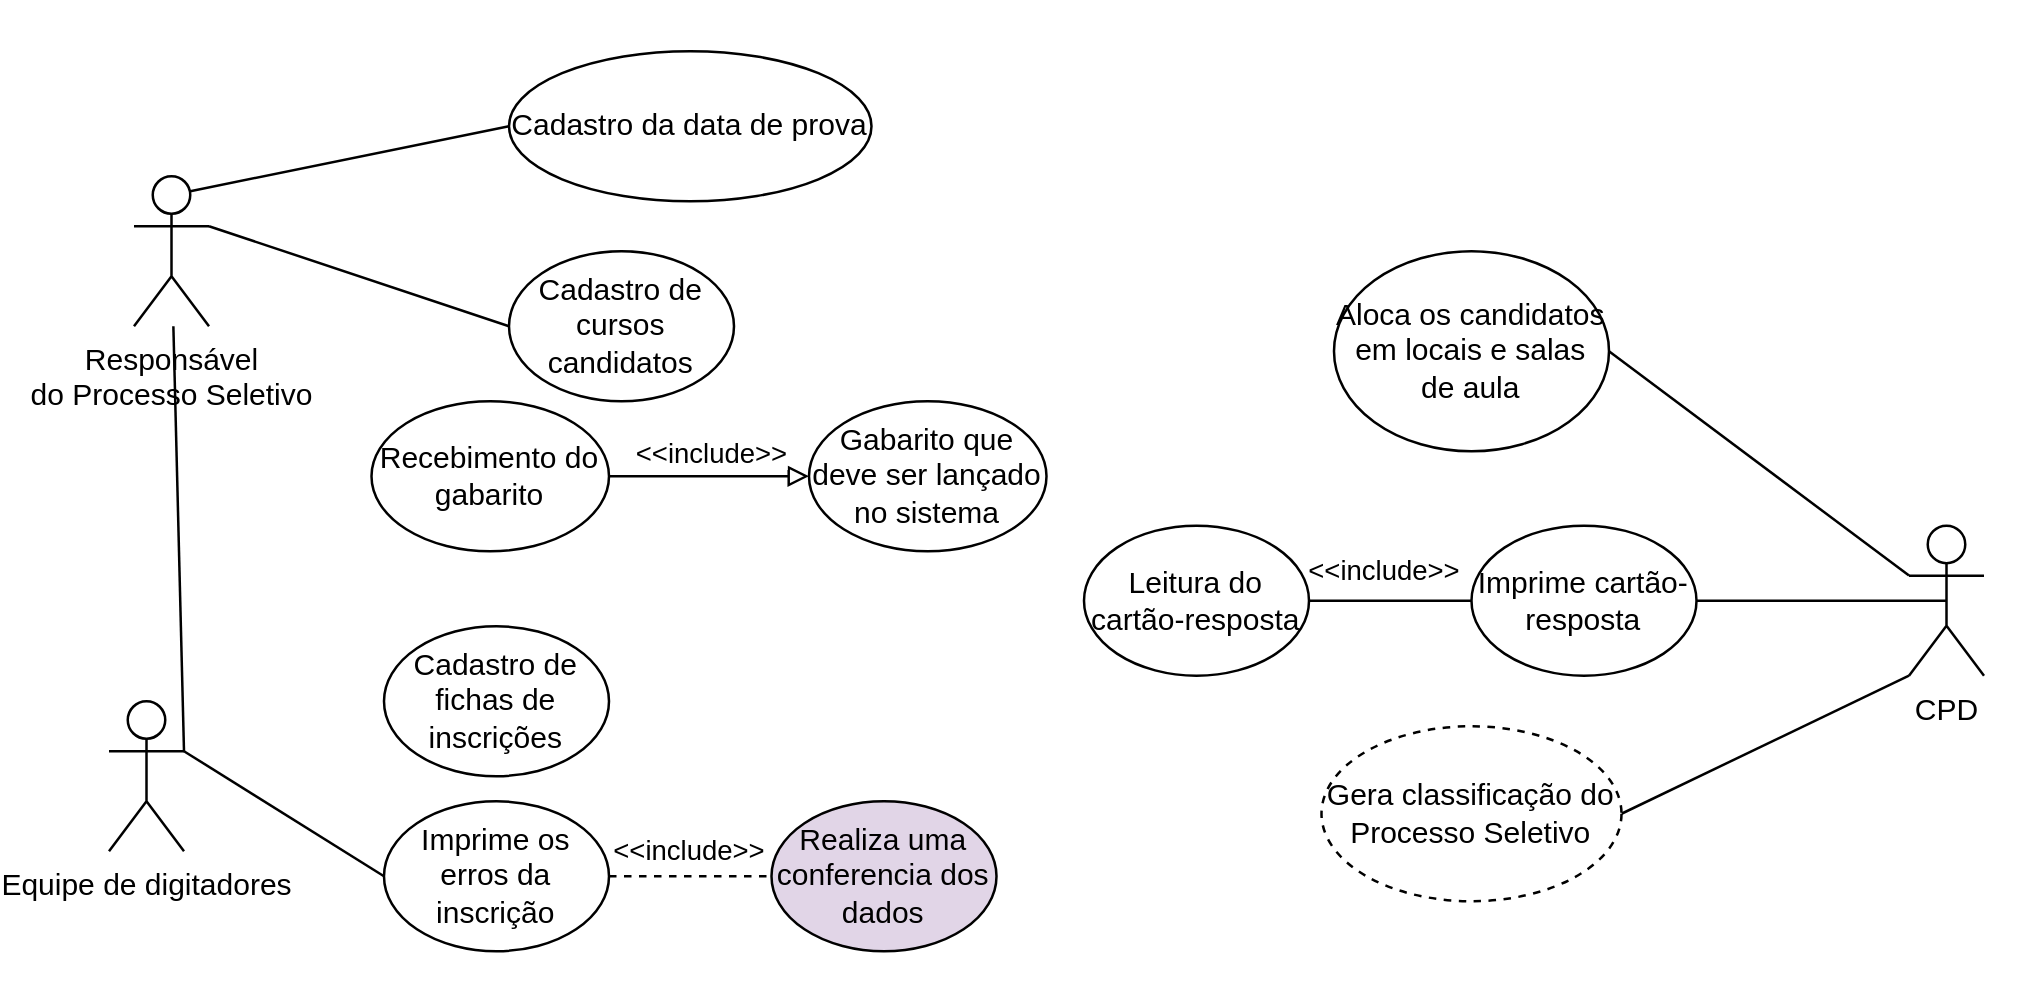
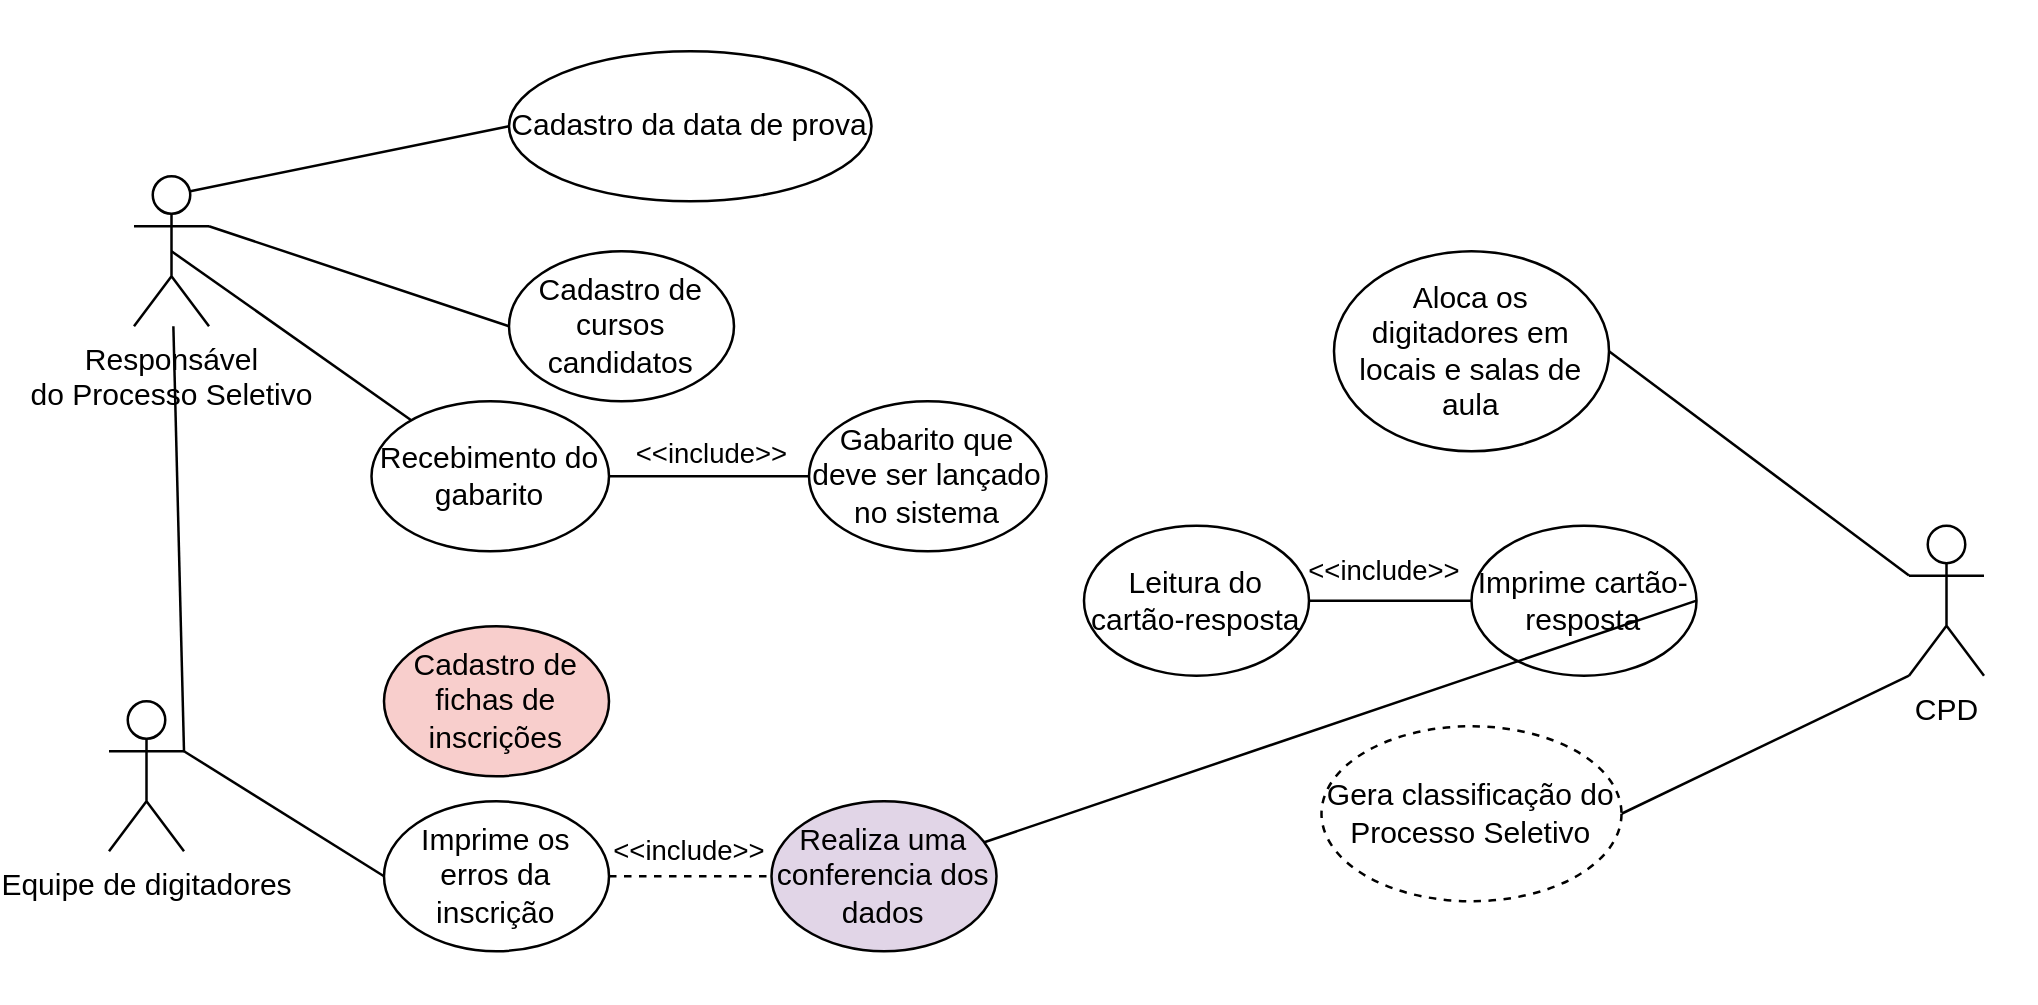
  <mxCell id="0" />
  <mxCell id="1" parent="0" />
+ <mxCell id="2" style="edgeStyle=none;rounded=0;orthogonalLoop=1;jettySize=auto;html=1;exitX=0.5;exitY=0.5;exitDx=0;exitDy=0;exitPerimeter=0;endArrow=none;endFill=0;" parent="1" source="3" target="25" edge="1"><mxGeometry relative="1" as="geometry" /></mxCell>
  <mxCell id="3" value="&lt;div&gt;Responsável&lt;/div&gt;&lt;div&gt;do Processo Seletivo&lt;br&gt;&lt;/div&gt;" style="shape=umlActor;verticalLabelPosition=bottom;verticalAlign=top;html=1;outlineConnect=0;" parent="1" vertex="1"><mxGeometry x="30" y="70" width="30" height="60" as="geometry" /></mxCell>
  <mxCell id="4" value="Cadastro da data de prova" style="ellipse;whiteSpace=wrap;html=1;" parent="1" vertex="1"><mxGeometry x="180" y="20" width="145" height="60" as="geometry" /></mxCell>
  <mxCell id="5" value="Cadastro de cursos candidatos" style="ellipse;whiteSpace=wrap;html=1;" parent="1" vertex="1"><mxGeometry x="180" y="100" width="90" height="60" as="geometry" /></mxCell>
  <mxCell id="6" value="&lt;div&gt;Equipe de digitadores&lt;/div&gt;" style="shape=umlActor;verticalLabelPosition=bottom;verticalAlign=top;html=1;outlineConnect=0;" parent="1" vertex="1"><mxGeometry x="20" y="280" width="30" height="60" as="geometry" /></mxCell>
- <mxCell id="7" value="Cadastro de fichas de inscrições" style="ellipse;whiteSpace=wrap;html=1;" parent="1" vertex="1"><mxGeometry x="130" y="250" width="90" height="60" as="geometry" /></mxCell>
+ <mxCell id="7" value="Cadastro de fichas de inscrições" style="ellipse;whiteSpace=wrap;html=1;fillColor=#f8cecc;" parent="1" vertex="1"><mxGeometry x="130" y="250" width="90" height="60" as="geometry" /></mxCell>
  <mxCell id="8" value="" style="endArrow=none;html=1;exitX=0.75;exitY=0.1;exitDx=0;exitDy=0;exitPerimeter=0;entryX=0;entryY=0.5;entryDx=0;entryDy=0;" parent="1" source="3" target="4" edge="1"><mxGeometry width="50" height="50" relative="1" as="geometry"><mxPoint x="260" y="220" as="sourcePoint" /><mxPoint x="310" y="170" as="targetPoint" /></mxGeometry></mxCell>
  <mxCell id="9" value="" style="endArrow=none;html=1;exitX=1;exitY=0.333;exitDx=0;exitDy=0;exitPerimeter=0;entryX=0;entryY=0.5;entryDx=0;entryDy=0;" parent="1" source="3" target="5" edge="1"><mxGeometry width="50" height="50" relative="1" as="geometry"><mxPoint x="260" y="220" as="sourcePoint" /><mxPoint x="310" y="170" as="targetPoint" /></mxGeometry></mxCell>
  <mxCell id="10" value="" style="endArrow=none;html=1;exitX=1;exitY=0.333;exitDx=0;exitDy=0;exitPerimeter=0;" parent="1" source="6" target="3" edge="1"><mxGeometry width="50" height="50" relative="1" as="geometry"><mxPoint x="260" y="280" as="sourcePoint" /><mxPoint x="310" y="230" as="targetPoint" /></mxGeometry></mxCell>
  <mxCell id="11" style="rounded=0;orthogonalLoop=1;jettySize=auto;html=1;exitX=1;exitY=0.5;exitDx=0;exitDy=0;entryX=0;entryY=0.5;entryDx=0;entryDy=0;endArrow=none;endFill=0;dashed=1;" parent="1" source="12" target="16" edge="1"><mxGeometry relative="1" as="geometry" /></mxCell>
  <mxCell id="12" value="Imprime os erros da inscrição" style="ellipse;whiteSpace=wrap;html=1;" parent="1" vertex="1"><mxGeometry x="130" y="320" width="90" height="60" as="geometry" /></mxCell>
  <mxCell id="13" value="" style="endArrow=none;html=1;exitX=1;exitY=0.333;exitDx=0;exitDy=0;exitPerimeter=0;entryX=0;entryY=0.5;entryDx=0;entryDy=0;" parent="1" source="6" target="12" edge="1"><mxGeometry width="50" height="50" relative="1" as="geometry"><mxPoint x="260" y="280" as="sourcePoint" /><mxPoint x="310" y="230" as="targetPoint" /></mxGeometry></mxCell>
  <mxCell id="14" style="edgeStyle=none;rounded=0;orthogonalLoop=1;jettySize=auto;html=1;exitX=0;exitY=1;exitDx=0;exitDy=0;exitPerimeter=0;entryX=1;entryY=0.5;entryDx=0;entryDy=0;endArrow=none;endFill=0;" parent="1" source="15" target="26" edge="1"><mxGeometry relative="1" as="geometry"><mxPoint x="612.426" y="340.001" as="targetPoint" /></mxGeometry></mxCell>
  <mxCell id="15" value="&lt;div&gt;CPD&lt;/div&gt;" style="shape=umlActor;verticalLabelPosition=bottom;verticalAlign=top;html=1;outlineConnect=0;" parent="1" vertex="1"><mxGeometry x="740" y="209.75" width="30" height="60" as="geometry" /></mxCell>
  <mxCell id="16" value="Realiza uma conferencia dos dados" style="ellipse;whiteSpace=wrap;html=1;fillColor=#e1d5e7;" parent="1" vertex="1"><mxGeometry x="285" y="320" width="90" height="60" as="geometry" /></mxCell>
  <mxCell id="17" style="edgeStyle=none;rounded=0;orthogonalLoop=1;jettySize=auto;html=1;exitX=0;exitY=0.5;exitDx=0;exitDy=0;entryX=1;entryY=0.5;entryDx=0;entryDy=0;endArrow=none;endFill=0;" edge="1" parent="1" source="19" target="29"><mxGeometry relative="1" as="geometry" /></mxCell>
  <mxCell id="18" value="&lt;div&gt;&amp;lt;&amp;lt;include&amp;gt;&amp;gt;&lt;/div&gt;" style="edgeLabel;html=1;align=center;verticalAlign=middle;resizable=0;points=[];" vertex="1" connectable="0" parent="17"><mxGeometry x="-0.469" y="2" relative="1" as="geometry"><mxPoint x="-18.52" y="-14.37" as="offset" /></mxGeometry></mxCell>
  <mxCell id="19" value="Imprime cartão-resposta" style="ellipse;whiteSpace=wrap;html=1;" parent="1" vertex="1"><mxGeometry x="565" y="209.75" width="90" height="60" as="geometry" /></mxCell>
- <mxCell id="20" value="Aloca os candidatos em locais e salas de aula" style="ellipse;whiteSpace=wrap;html=1;" parent="1" vertex="1"><mxGeometry x="510" y="100" width="110" height="80" as="geometry" /></mxCell>
+ <mxCell id="20" value="Aloca os digitadores em locais e salas de aula" style="ellipse;whiteSpace=wrap;html=1;" parent="1" vertex="1"><mxGeometry x="510" y="100" width="110" height="80" as="geometry" /></mxCell>
  <mxCell id="21" value="" style="endArrow=none;html=1;entryX=1;entryY=0.5;entryDx=0;entryDy=0;exitX=0;exitY=0.333;exitDx=0;exitDy=0;exitPerimeter=0;" parent="1" source="15" target="20" edge="1"><mxGeometry width="50" height="50" relative="1" as="geometry"><mxPoint x="450" y="289.75" as="sourcePoint" /><mxPoint x="620" y="179.75" as="targetPoint" /></mxGeometry></mxCell>
- <mxCell id="22" value="" style="endArrow=none;html=1;exitX=1;exitY=0.5;exitDx=0;exitDy=0;entryX=0.5;entryY=0.5;entryDx=0;entryDy=0;entryPerimeter=0;" parent="1" source="19" target="15" edge="1"><mxGeometry width="50" height="50" relative="1" as="geometry"><mxPoint x="610" y="269.75" as="sourcePoint" /><mxPoint x="500" y="239.75" as="targetPoint" /></mxGeometry></mxCell>
- <mxCell id="23" style="edgeStyle=none;rounded=0;orthogonalLoop=1;jettySize=auto;html=1;exitX=1;exitY=0.5;exitDx=0;exitDy=0;entryX=0;entryY=0.5;entryDx=0;entryDy=0;endArrow=block;endFill=0;" parent="1" source="25" target="27" edge="1"><mxGeometry relative="1" as="geometry" /></mxCell>
+ <mxCell id="22" value="" style="endArrow=none;html=1;exitX=1;exitY=0.5;exitDx=0;exitDy=0;" parent="1" source="19" target="16" edge="1"><mxGeometry width="50" height="50" relative="1" as="geometry"><mxPoint x="610" y="269.75" as="sourcePoint" /><mxPoint x="500" y="239.75" as="targetPoint" /></mxGeometry></mxCell>
+ <mxCell id="23" style="edgeStyle=none;rounded=0;orthogonalLoop=1;jettySize=auto;html=1;exitX=1;exitY=0.5;exitDx=0;exitDy=0;entryX=0;entryY=0.5;entryDx=0;entryDy=0;endArrow=none;endFill=0;" parent="1" source="25" target="27" edge="1"><mxGeometry relative="1" as="geometry" /></mxCell>
  <mxCell id="24" value="&amp;lt;&amp;lt;include&amp;gt;&amp;gt;" style="edgeLabel;html=1;align=center;verticalAlign=middle;resizable=0;points=[];" parent="23" vertex="1" connectable="0"><mxGeometry x="-0.25" y="-1" relative="1" as="geometry"><mxPoint x="10" y="-11" as="offset" /></mxGeometry></mxCell>
  <mxCell id="25" value="Recebimento do gabarito" style="ellipse;whiteSpace=wrap;html=1;" parent="1" vertex="1"><mxGeometry x="125" y="160" width="95" height="60" as="geometry" /></mxCell>
  <mxCell id="26" value="&lt;div&gt;Gera classificação do Processo Seletivo&lt;/div&gt;" style="ellipse;whiteSpace=wrap;html=1;dashed=1;" parent="1" vertex="1"><mxGeometry x="505" y="290" width="120" height="70" as="geometry" /></mxCell>
  <mxCell id="27" value="Gabarito que deve ser lançado no sistema" style="ellipse;whiteSpace=wrap;html=1;" parent="1" vertex="1"><mxGeometry x="300" y="160" width="95" height="60" as="geometry" /></mxCell>
  <mxCell id="28" value="&amp;lt;&amp;lt;include&amp;gt;&amp;gt;" style="edgeLabel;html=1;align=center;verticalAlign=middle;resizable=0;points=[];" parent="1" vertex="1" connectable="0"><mxGeometry x="250" y="200" as="geometry"><mxPoint x="1" y="139" as="offset" /></mxGeometry></mxCell>
  <mxCell id="29" value="&lt;div&gt;Leitura do cartão-resposta&lt;/div&gt;" style="ellipse;whiteSpace=wrap;html=1;" parent="1" vertex="1"><mxGeometry x="410" y="209.75" width="90" height="60" as="geometry" /></mxCell>
